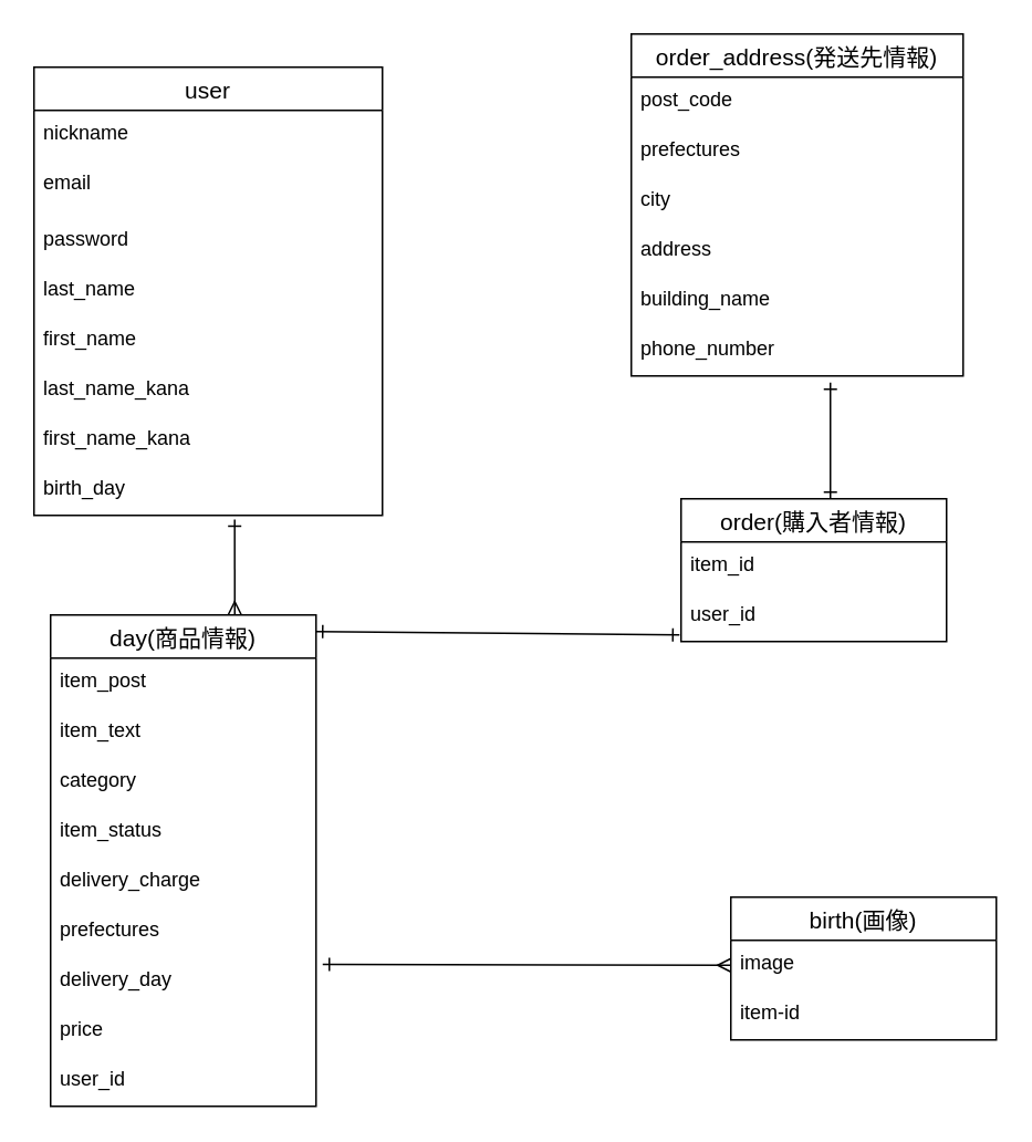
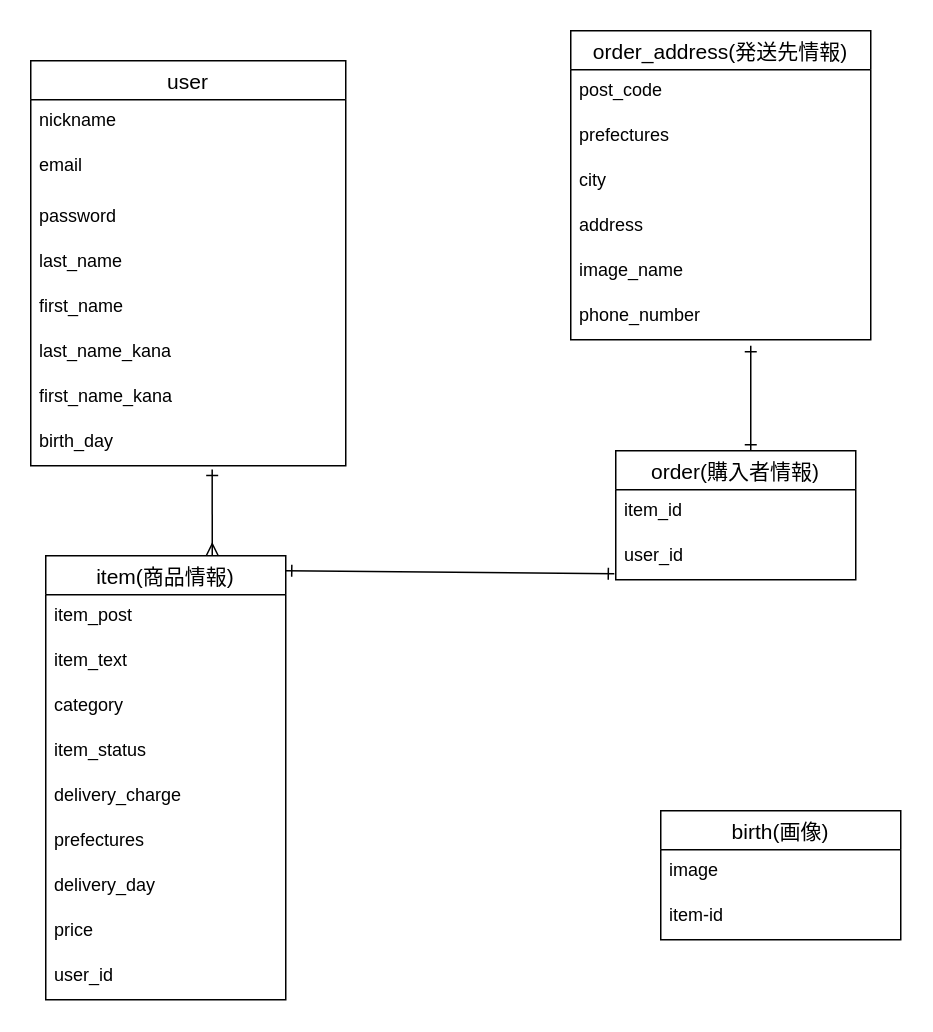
  <mxCell id="0" />
  <mxCell id="1" parent="0" />
  <mxCell id="2" value="user" style="swimlane;fontStyle=0;childLayout=stackLayout;horizontal=1;startSize=26;horizontalStack=0;resizeParent=1;resizeParentMax=0;resizeLast=0;collapsible=1;marginBottom=0;align=center;fontSize=14;" parent="1" vertex="1"><mxGeometry x="20" y="40" width="210" height="270" as="geometry" /></mxCell>
  <mxCell id="3" value="nickname" style="text;strokeColor=none;fillColor=none;spacingLeft=4;spacingRight=4;overflow=hidden;rotatable=0;points=[[0,0.5],[1,0.5]];portConstraint=eastwest;fontSize=12;" parent="2" vertex="1"><mxGeometry y="26" width="210" height="30" as="geometry" /></mxCell>
  <mxCell id="4" value="email" style="text;strokeColor=none;fillColor=none;spacingLeft=4;spacingRight=4;overflow=hidden;rotatable=0;points=[[0,0.5],[1,0.5]];portConstraint=eastwest;fontSize=12;" parent="2" vertex="1"><mxGeometry y="56" width="210" height="34" as="geometry" /></mxCell>
  <mxCell id="5" value="password" style="text;strokeColor=none;fillColor=none;spacingLeft=4;spacingRight=4;overflow=hidden;rotatable=0;points=[[0,0.5],[1,0.5]];portConstraint=eastwest;fontSize=12;" parent="2" vertex="1"><mxGeometry y="90" width="210" height="30" as="geometry" /></mxCell>
  <mxCell id="6" value="last_name" style="text;strokeColor=none;fillColor=none;spacingLeft=4;spacingRight=4;overflow=hidden;rotatable=0;points=[[0,0.5],[1,0.5]];portConstraint=eastwest;fontSize=12;" parent="2" vertex="1"><mxGeometry y="120" width="210" height="30" as="geometry" /></mxCell>
  <mxCell id="7" value="first_name" style="text;strokeColor=none;fillColor=none;spacingLeft=4;spacingRight=4;overflow=hidden;rotatable=0;points=[[0,0.5],[1,0.5]];portConstraint=eastwest;fontSize=12;" parent="2" vertex="1"><mxGeometry y="150" width="210" height="30" as="geometry" /></mxCell>
  <mxCell id="8" value="last_name_kana" style="text;strokeColor=none;fillColor=none;spacingLeft=4;spacingRight=4;overflow=hidden;rotatable=0;points=[[0,0.5],[1,0.5]];portConstraint=eastwest;fontSize=12;" parent="2" vertex="1"><mxGeometry y="180" width="210" height="30" as="geometry" /></mxCell>
  <mxCell id="9" value="first_name_kana" style="text;strokeColor=none;fillColor=none;spacingLeft=4;spacingRight=4;overflow=hidden;rotatable=0;points=[[0,0.5],[1,0.5]];portConstraint=eastwest;fontSize=12;" parent="2" vertex="1"><mxGeometry y="210" width="210" height="30" as="geometry" /></mxCell>
  <mxCell id="10" value="birth_day&#10;" style="text;strokeColor=none;fillColor=none;spacingLeft=4;spacingRight=4;overflow=hidden;rotatable=0;points=[[0,0.5],[1,0.5]];portConstraint=eastwest;fontSize=12;" parent="2" vertex="1"><mxGeometry y="240" width="210" height="30" as="geometry" /></mxCell>
- <mxCell id="11" value="day(商品情報)" style="swimlane;fontStyle=0;childLayout=stackLayout;horizontal=1;startSize=26;horizontalStack=0;resizeParent=1;resizeParentMax=0;resizeLast=0;collapsible=1;marginBottom=0;align=center;fontSize=14;" parent="1" vertex="1"><mxGeometry x="30" y="370" width="160" height="296" as="geometry" /></mxCell>
+ <mxCell id="11" value="item(商品情報)" style="swimlane;fontStyle=0;childLayout=stackLayout;horizontal=1;startSize=26;horizontalStack=0;resizeParent=1;resizeParentMax=0;resizeLast=0;collapsible=1;marginBottom=0;align=center;fontSize=14;" parent="1" vertex="1"><mxGeometry x="30" y="370" width="160" height="296" as="geometry" /></mxCell>
  <mxCell id="12" value="item_post" style="text;strokeColor=none;fillColor=none;spacingLeft=4;spacingRight=4;overflow=hidden;rotatable=0;points=[[0,0.5],[1,0.5]];portConstraint=eastwest;fontSize=12;" parent="11" vertex="1"><mxGeometry y="26" width="160" height="30" as="geometry" /></mxCell>
  <mxCell id="13" value="item_text" style="text;strokeColor=none;fillColor=none;spacingLeft=4;spacingRight=4;overflow=hidden;rotatable=0;points=[[0,0.5],[1,0.5]];portConstraint=eastwest;fontSize=12;" parent="11" vertex="1"><mxGeometry y="56" width="160" height="30" as="geometry" /></mxCell>
  <mxCell id="14" value="category" style="text;strokeColor=none;fillColor=none;spacingLeft=4;spacingRight=4;overflow=hidden;rotatable=0;points=[[0,0.5],[1,0.5]];portConstraint=eastwest;fontSize=12;" parent="11" vertex="1"><mxGeometry y="86" width="160" height="30" as="geometry" /></mxCell>
  <mxCell id="15" value="item_status" style="text;strokeColor=none;fillColor=none;spacingLeft=4;spacingRight=4;overflow=hidden;rotatable=0;points=[[0,0.5],[1,0.5]];portConstraint=eastwest;fontSize=12;" parent="11" vertex="1"><mxGeometry y="116" width="160" height="30" as="geometry" /></mxCell>
  <mxCell id="16" value="delivery_charge" style="text;strokeColor=none;fillColor=none;spacingLeft=4;spacingRight=4;overflow=hidden;rotatable=0;points=[[0,0.5],[1,0.5]];portConstraint=eastwest;fontSize=12;" parent="11" vertex="1"><mxGeometry y="146" width="160" height="30" as="geometry" /></mxCell>
  <mxCell id="17" value="prefectures" style="text;strokeColor=none;fillColor=none;spacingLeft=4;spacingRight=4;overflow=hidden;rotatable=0;points=[[0,0.5],[1,0.5]];portConstraint=eastwest;fontSize=12;" parent="11" vertex="1"><mxGeometry y="176" width="160" height="30" as="geometry" /></mxCell>
  <mxCell id="18" value="delivery_day" style="text;strokeColor=none;fillColor=none;spacingLeft=4;spacingRight=4;overflow=hidden;rotatable=0;points=[[0,0.5],[1,0.5]];portConstraint=eastwest;fontSize=12;" parent="11" vertex="1"><mxGeometry y="206" width="160" height="30" as="geometry" /></mxCell>
  <mxCell id="19" value="price" style="text;strokeColor=none;fillColor=none;spacingLeft=4;spacingRight=4;overflow=hidden;rotatable=0;points=[[0,0.5],[1,0.5]];portConstraint=eastwest;fontSize=12;" vertex="1" parent="11"><mxGeometry y="236" width="160" height="30" as="geometry" /></mxCell>
  <mxCell id="20" value="user_id" style="text;strokeColor=none;fillColor=none;spacingLeft=4;spacingRight=4;overflow=hidden;rotatable=0;points=[[0,0.5],[1,0.5]];portConstraint=eastwest;fontSize=12;" parent="11" vertex="1"><mxGeometry y="266" width="160" height="30" as="geometry" /></mxCell>
  <mxCell id="21" value="order_address(発送先情報)" style="swimlane;fontStyle=0;childLayout=stackLayout;horizontal=1;startSize=26;horizontalStack=0;resizeParent=1;resizeParentMax=0;resizeLast=0;collapsible=1;marginBottom=0;align=center;fontSize=14;" parent="1" vertex="1"><mxGeometry x="380" y="20" width="200" height="206" as="geometry" /></mxCell>
  <mxCell id="22" value="post_code" style="text;strokeColor=none;fillColor=none;spacingLeft=4;spacingRight=4;overflow=hidden;rotatable=0;points=[[0,0.5],[1,0.5]];portConstraint=eastwest;fontSize=12;" parent="21" vertex="1"><mxGeometry y="26" width="200" height="30" as="geometry" /></mxCell>
  <mxCell id="23" value="prefectures" style="text;strokeColor=none;fillColor=none;spacingLeft=4;spacingRight=4;overflow=hidden;rotatable=0;points=[[0,0.5],[1,0.5]];portConstraint=eastwest;fontSize=12;" parent="21" vertex="1"><mxGeometry y="56" width="200" height="30" as="geometry" /></mxCell>
  <mxCell id="24" value="city" style="text;strokeColor=none;fillColor=none;spacingLeft=4;spacingRight=4;overflow=hidden;rotatable=0;points=[[0,0.5],[1,0.5]];portConstraint=eastwest;fontSize=12;" parent="21" vertex="1"><mxGeometry y="86" width="200" height="30" as="geometry" /></mxCell>
  <mxCell id="25" value="address" style="text;strokeColor=none;fillColor=none;spacingLeft=4;spacingRight=4;overflow=hidden;rotatable=0;points=[[0,0.5],[1,0.5]];portConstraint=eastwest;fontSize=12;" parent="21" vertex="1"><mxGeometry y="116" width="200" height="30" as="geometry" /></mxCell>
- <mxCell id="26" value="building_name" style="text;strokeColor=none;fillColor=none;spacingLeft=4;spacingRight=4;overflow=hidden;rotatable=0;points=[[0,0.5],[1,0.5]];portConstraint=eastwest;fontSize=12;" parent="21" vertex="1"><mxGeometry y="146" width="200" height="30" as="geometry" /></mxCell>
+ <mxCell id="26" value="image_name" style="text;strokeColor=none;fillColor=none;spacingLeft=4;spacingRight=4;overflow=hidden;rotatable=0;points=[[0,0.5],[1,0.5]];portConstraint=eastwest;fontSize=12;" parent="21" vertex="1"><mxGeometry y="146" width="200" height="30" as="geometry" /></mxCell>
  <mxCell id="27" value="phone_number" style="text;strokeColor=none;fillColor=none;spacingLeft=4;spacingRight=4;overflow=hidden;rotatable=0;points=[[0,0.5],[1,0.5]];portConstraint=eastwest;fontSize=12;" parent="21" vertex="1"><mxGeometry y="176" width="200" height="30" as="geometry" /></mxCell>
  <mxCell id="28" value="" style="fontSize=12;html=1;endArrow=ERmany;startArrow=ERone;exitX=0.576;exitY=1.083;exitDx=0;exitDy=0;exitPerimeter=0;startFill=0;endFill=0;" parent="1" source="10" edge="1"><mxGeometry width="100" height="100" relative="1" as="geometry"><mxPoint x="240" y="240" as="sourcePoint" /><mxPoint x="141" y="370" as="targetPoint" /></mxGeometry></mxCell>
  <mxCell id="29" value="birth(画像)" style="swimlane;fontStyle=0;childLayout=stackLayout;horizontal=1;startSize=26;horizontalStack=0;resizeParent=1;resizeParentMax=0;resizeLast=0;collapsible=1;marginBottom=0;align=center;fontSize=14;" parent="1" vertex="1"><mxGeometry x="440" y="540" width="160" height="86" as="geometry" /></mxCell>
  <mxCell id="30" value="image" style="text;strokeColor=none;fillColor=none;spacingLeft=4;spacingRight=4;overflow=hidden;rotatable=0;points=[[0,0.5],[1,0.5]];portConstraint=eastwest;fontSize=12;" parent="29" vertex="1"><mxGeometry y="26" width="160" height="30" as="geometry" /></mxCell>
  <mxCell id="31" value="item-id" style="text;strokeColor=none;fillColor=none;spacingLeft=4;spacingRight=4;overflow=hidden;rotatable=0;points=[[0,0.5],[1,0.5]];portConstraint=eastwest;fontSize=12;" parent="29" vertex="1"><mxGeometry y="56" width="160" height="30" as="geometry" /></mxCell>
- <mxCell id="32" value="" style="fontSize=12;html=1;endArrow=ERmany;startArrow=ERone;entryX=0;entryY=0.5;entryDx=0;entryDy=0;startFill=0;endFill=0;exitX=1.025;exitY=0.15;exitDx=0;exitDy=0;exitPerimeter=0;" parent="1" target="30" edge="1" source="18"><mxGeometry width="100" height="100" relative="1" as="geometry"><mxPoint x="220" y="600" as="sourcePoint" /><mxPoint x="400" y="450" as="targetPoint" /></mxGeometry></mxCell>
  <mxCell id="33" value="" style="fontSize=12;html=1;endArrow=ERone;endFill=0;exitX=1.014;exitY=0.117;exitDx=0;exitDy=0;exitPerimeter=0;startArrow=ERone;startFill=0;entryX=-0.006;entryY=0.9;entryDx=0;entryDy=0;entryPerimeter=0;" edge="1" parent="1"><mxGeometry width="100" height="100" relative="1" as="geometry"><mxPoint x="190" y="380" as="sourcePoint" /><mxPoint x="409.04" y="381.98" as="targetPoint" /></mxGeometry></mxCell>
  <mxCell id="34" value="order(購入者情報)" style="swimlane;fontStyle=0;childLayout=stackLayout;horizontal=1;startSize=26;horizontalStack=0;resizeParent=1;resizeParentMax=0;resizeLast=0;collapsible=1;marginBottom=0;align=center;fontSize=14;" vertex="1" parent="1"><mxGeometry x="410" y="300" width="160" height="86" as="geometry" /></mxCell>
  <mxCell id="35" value="item_id" style="text;strokeColor=none;fillColor=none;spacingLeft=4;spacingRight=4;overflow=hidden;rotatable=0;points=[[0,0.5],[1,0.5]];portConstraint=eastwest;fontSize=12;" vertex="1" parent="34"><mxGeometry y="26" width="160" height="30" as="geometry" /></mxCell>
  <mxCell id="36" value="user_id" style="text;strokeColor=none;fillColor=none;spacingLeft=4;spacingRight=4;overflow=hidden;rotatable=0;points=[[0,0.5],[1,0.5]];portConstraint=eastwest;fontSize=12;" parent="34" vertex="1"><mxGeometry y="56" width="160" height="30" as="geometry" /></mxCell>
  <mxCell id="37" value="" style="fontSize=12;html=1;endArrow=ERone;startArrow=ERone;startFill=0;endFill=0;" edge="1" parent="1"><mxGeometry width="100" height="100" relative="1" as="geometry"><mxPoint x="500" y="300" as="sourcePoint" /><mxPoint x="500" y="230" as="targetPoint" /></mxGeometry></mxCell>
